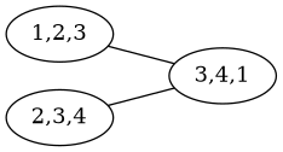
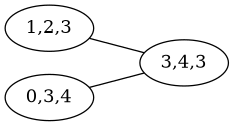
  graph {
    rankdir=LR
    n1 [label="1,2,3"]
-   n2 [label="3,4,1"]
-   n3 [label="2,3,4"]
+   n2 [label="3,4,3"]
+   n3 [label="0,3,4"]
    n1 -- n2
    n3 -- n2
  }
